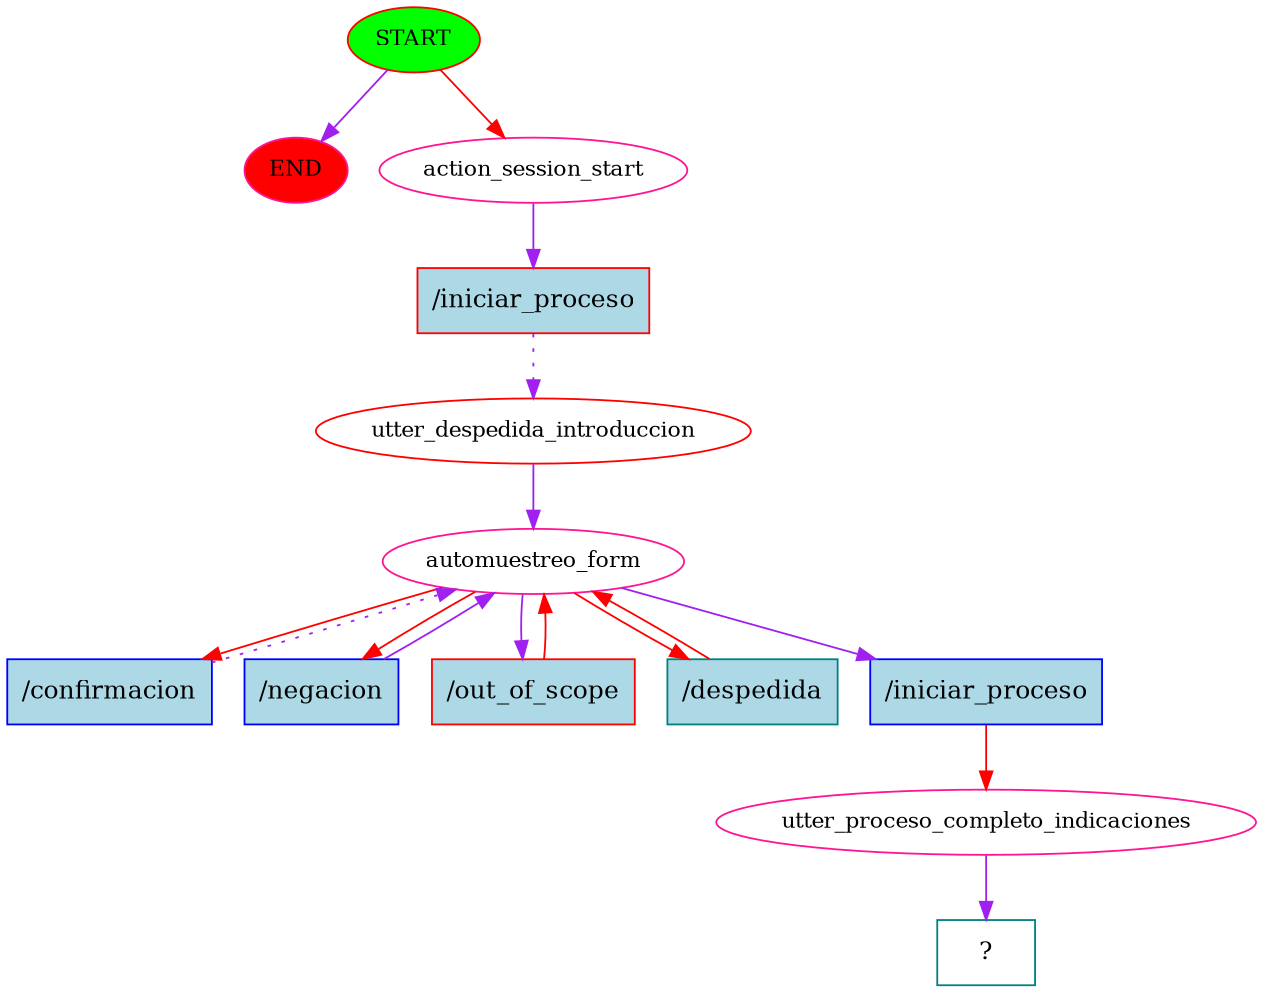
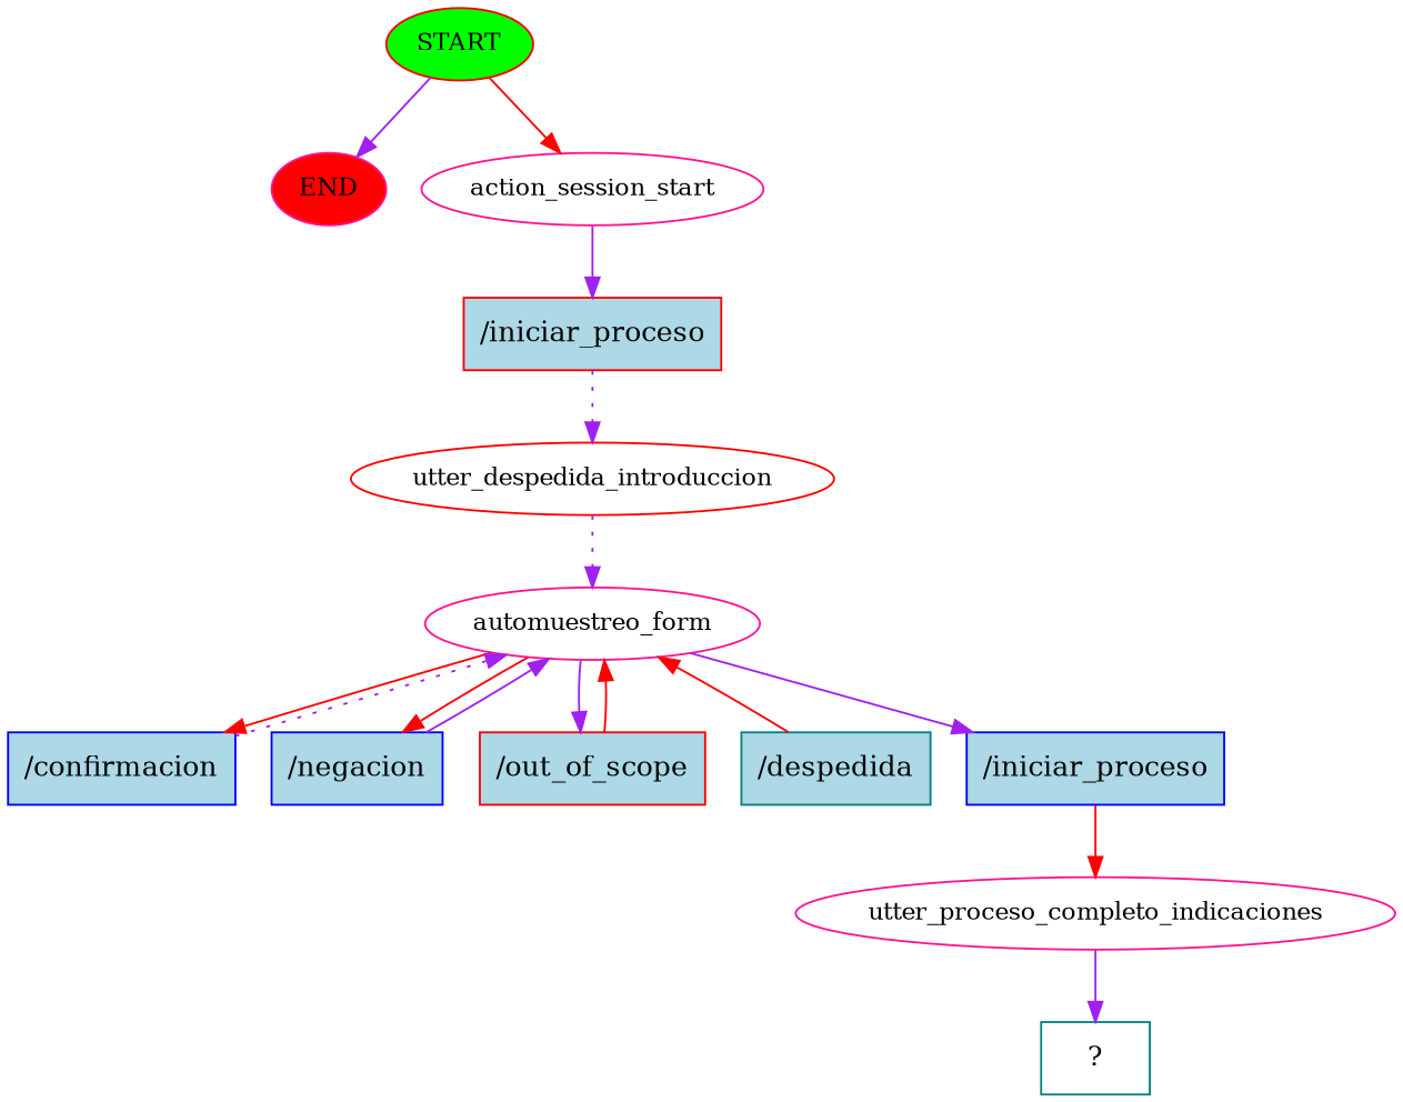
  digraph {
    node [color=red fillcolor=lightblue style=filled shape=rect]
    edge [color=purple style=solid]
    n1 [fillcolor=green fontsize=12 label=START shape=""]
    n2 [color=deeppink fillcolor=red fontsize=12 label=END shape=""]
    n3 [color=deeppink fontsize=12 label=action_session_start fillcolor="" style="" shape=""]
    n4 [label="/iniciar_proceso"]
    n5 [fontsize=12 label=utter_despedida_introduccion fillcolor="" style="" shape=""]
    n6 [color=deeppink fontsize=12 label=automuestreo_form fillcolor="" style="" shape=""]
    n7 [color=blue label="/confirmacion"]
    n8 [color=blue label="/negacion"]
    n9 [label="/out_of_scope"]
    n10 [color=teal label="/despedida"]
    n11 [color=blue label="/iniciar_proceso"]
    n12 [color=deeppink fontsize=12 label=utter_proceso_completo_indicaciones fillcolor="" style="" shape=""]
    n13 [color=teal label="  ?  " fillcolor="" style=""]
    n1 -> n2
    n1 -> n3 [color=red]
    n3 -> n4
    n4 -> n5 [style=dotted]
-   n5 -> n6
+   n5 -> n6 [style=dotted]
    n6 -> n7 [color=red]
    n6 -> n8 [color=red]
    n6 -> n9
-   n6 -> n10 [color=red]
    n6 -> n11
    n7 -> n6 [style=dotted]
    n8 -> n6
    n9 -> n6 [color=red]
    n10 -> n6 [color=red]
    n11 -> n12 [color=red]
    n12 -> n13
  }
